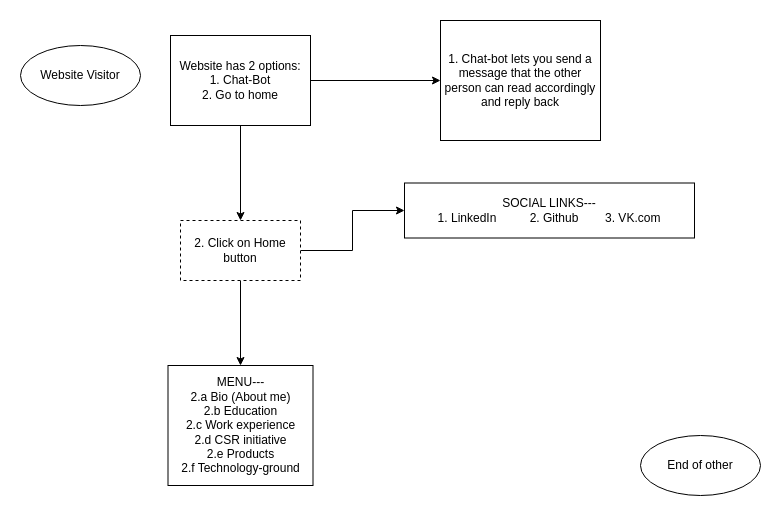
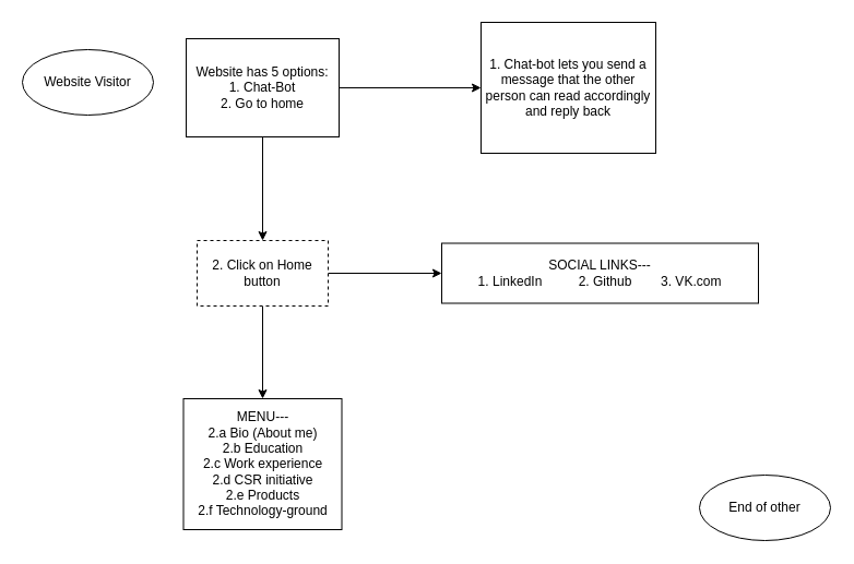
  <mxCell id="0" />
  <mxCell id="1" parent="0" />
  <mxCell id="2" value="Website Visitor" style="ellipse;whiteSpace=wrap;html=1;" vertex="1" parent="1"><mxGeometry x="20" y="45" width="120" height="60" as="geometry" /></mxCell>
  <mxCell id="3" value="" style="edgeStyle=orthogonalEdgeStyle;rounded=0;orthogonalLoop=1;jettySize=auto;html=1;" edge="1" parent="1" source="5" target="6"><mxGeometry relative="1" as="geometry" /></mxCell>
  <mxCell id="4" value="" style="edgeStyle=orthogonalEdgeStyle;rounded=0;orthogonalLoop=1;jettySize=auto;html=1;" edge="1" parent="1" source="5" target="9"><mxGeometry relative="1" as="geometry" /></mxCell>
- <mxCell id="5" value="Website has 2 options:&lt;br&gt;1. Chat-Bot&lt;br&gt;2. Go to home" style="rounded=0;whiteSpace=wrap;html=1;" vertex="1" parent="1"><mxGeometry x="170" y="35" width="140" height="90" as="geometry" /></mxCell>
+ <mxCell id="5" value="Website has 5 options:&lt;br&gt;1. Chat-Bot&lt;br&gt;2. Go to home" style="rounded=0;whiteSpace=wrap;html=1;" vertex="1" parent="1"><mxGeometry x="170" y="35" width="140" height="90" as="geometry" /></mxCell>
  <mxCell id="6" value="1. Chat-bot lets you send a message that the other person can read accordingly and reply back" style="rounded=0;whiteSpace=wrap;html=1;" vertex="1" parent="1"><mxGeometry x="440" y="20" width="160" height="120" as="geometry" /></mxCell>
  <mxCell id="7" value="" style="edgeStyle=orthogonalEdgeStyle;rounded=0;orthogonalLoop=1;jettySize=auto;html=1;" edge="1" parent="1" source="9" target="10"><mxGeometry relative="1" as="geometry" /></mxCell>
  <mxCell id="8" value="" style="edgeStyle=orthogonalEdgeStyle;rounded=0;orthogonalLoop=1;jettySize=auto;html=1;" edge="1" parent="1" source="9" target="11"><mxGeometry relative="1" as="geometry" /></mxCell>
  <mxCell id="9" value="2. Click on Home button" style="whiteSpace=wrap;html=1;rounded=0;dashed=1;" vertex="1" parent="1"><mxGeometry x="180" y="220" width="120" height="60" as="geometry" /></mxCell>
  <mxCell id="10" value="MENU---&lt;br&gt;2.a Bio (About me)&lt;br&gt;2.b Education&lt;br&gt;2.c Work experience&lt;br&gt;2.d CSR initiative&lt;br&gt;2.e Products&lt;br&gt;2.f Technology-ground" style="whiteSpace=wrap;html=1;rounded=0;" vertex="1" parent="1"><mxGeometry x="167.5" y="365" width="145" height="120" as="geometry" /></mxCell>
- <mxCell id="11" value="SOCIAL LINKS---&lt;br&gt;1. LinkedIn&amp;nbsp; &amp;nbsp; &amp;nbsp; &amp;nbsp; &amp;nbsp; 2. Github&amp;nbsp; &amp;nbsp; &amp;nbsp; &amp;nbsp; 3. VK.com" style="whiteSpace=wrap;html=1;rounded=0;" vertex="1" parent="1"><mxGeometry x="404" y="182.5" width="290" height="55" as="geometry" /></mxCell>
+ <mxCell id="11" value="SOCIAL LINKS---&lt;br&gt;1. LinkedIn&amp;nbsp; &amp;nbsp; &amp;nbsp; &amp;nbsp; &amp;nbsp; 2. Github&amp;nbsp; &amp;nbsp; &amp;nbsp; &amp;nbsp; 3. VK.com" style="whiteSpace=wrap;html=1;rounded=0;" vertex="1" parent="1"><mxGeometry x="404" y="222.5" width="290" height="55" as="geometry" /></mxCell>
  <mxCell id="12" value="End of other" style="ellipse;whiteSpace=wrap;html=1;" vertex="1" parent="1"><mxGeometry x="640" y="435" width="120" height="60" as="geometry" /></mxCell>
